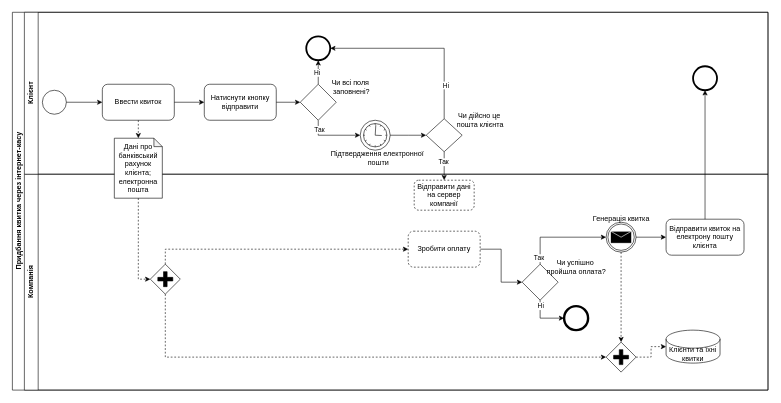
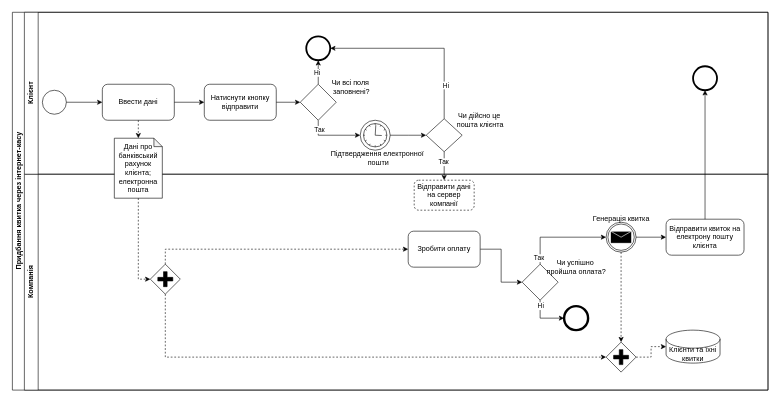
  <mxCell id="0" />
  <mxCell id="1" parent="0" />
  <mxCell id="2" value="Придбання квитка через інтернет-касу" style="swimlane;horizontal=0;whiteSpace=wrap;html=1;" vertex="1" parent="1"><mxGeometry x="20" y="20" width="1260" height="630" as="geometry" /></mxCell>
  <mxCell id="3" value="Компанія" style="swimlane;horizontal=0;whiteSpace=wrap;html=1;" vertex="1" parent="2"><mxGeometry x="20" y="270" width="1240" height="360" as="geometry" /></mxCell>
  <mxCell id="4" value="" style="ellipse;whiteSpace=wrap;html=1;aspect=fixed;strokeWidth=4;" vertex="1" parent="3"><mxGeometry x="900" y="220" width="40" height="40" as="geometry" /></mxCell>
  <mxCell id="5" style="edgeStyle=orthogonalEdgeStyle;rounded=0;orthogonalLoop=1;jettySize=auto;html=1;exitX=1;exitY=0.5;exitDx=0;exitDy=0;" edge="1" parent="3" source="6" target="7"><mxGeometry relative="1" as="geometry" /></mxCell>
- <mxCell id="6" value="Зробити оплату" style="rounded=1;whiteSpace=wrap;html=1;dashed=1;" vertex="1" parent="3"><mxGeometry x="640" y="95" width="120" height="60" as="geometry" /></mxCell>
+ <mxCell id="6" value="Зробити оплату" style="rounded=1;whiteSpace=wrap;html=1;" vertex="1" parent="3"><mxGeometry x="640" y="95" width="120" height="60" as="geometry" /></mxCell>
  <mxCell id="7" value="" style="rhombus;whiteSpace=wrap;html=1;" vertex="1" parent="3"><mxGeometry x="830" y="150" width="60" height="60" as="geometry" /></mxCell>
  <mxCell id="8" value="Чи успішно&amp;nbsp;&lt;div&gt;пройшла оплата?&lt;/div&gt;" style="text;html=1;align=center;verticalAlign=middle;resizable=0;points=[];autosize=1;strokeColor=none;fillColor=none;" vertex="1" parent="3"><mxGeometry x="860" y="135" width="120" height="40" as="geometry" /></mxCell>
  <mxCell id="9" value="" style="endArrow=classic;html=1;rounded=0;exitX=0.5;exitY=1;exitDx=0;exitDy=0;entryX=0;entryY=0.5;entryDx=0;entryDy=0;" edge="1" parent="3" source="7" target="4"><mxGeometry width="50" height="50" relative="1" as="geometry"><mxPoint x="1530" y="170" as="sourcePoint" /><mxPoint x="1390" y="330" as="targetPoint" /><Array as="points"><mxPoint x="860" y="240" /></Array></mxGeometry></mxCell>
  <mxCell id="10" value="Ні" style="edgeLabel;html=1;align=center;verticalAlign=middle;resizable=0;points=[];" vertex="1" connectable="0" parent="9"><mxGeometry x="-0.733" relative="1" as="geometry"><mxPoint as="offset" /></mxGeometry></mxCell>
  <mxCell id="11" value="" style="endArrow=classic;html=1;rounded=0;exitX=0.5;exitY=0;exitDx=0;exitDy=0;" edge="1" parent="3" source="7" target="16"><mxGeometry width="50" height="50" relative="1" as="geometry"><mxPoint x="1380" y="230" as="sourcePoint" /><mxPoint x="1230" y="100" as="targetPoint" /><Array as="points"><mxPoint x="860" y="105" /></Array></mxGeometry></mxCell>
  <mxCell id="12" value="&lt;div&gt;&lt;br&gt;&lt;/div&gt;" style="edgeLabel;html=1;align=center;verticalAlign=middle;resizable=0;points=[];" vertex="1" connectable="0" parent="11"><mxGeometry x="-0.606" y="-1" relative="1" as="geometry"><mxPoint as="offset" /></mxGeometry></mxCell>
  <mxCell id="13" value="Так" style="edgeLabel;html=1;align=center;verticalAlign=middle;resizable=0;points=[];" vertex="1" connectable="0" parent="11"><mxGeometry x="-0.854" y="3" relative="1" as="geometry"><mxPoint as="offset" /></mxGeometry></mxCell>
  <mxCell id="14" value="" style="points=[[0.25,0.25,0],[0.5,0,0],[0.75,0.25,0],[1,0.5,0],[0.75,0.75,0],[0.5,1,0],[0.25,0.75,0],[0,0.5,0]];shape=mxgraph.bpmn.gateway2;html=1;verticalLabelPosition=bottom;labelBackgroundColor=#ffffff;verticalAlign=top;align=center;perimeter=rhombusPerimeter;outlineConnect=0;outline=none;symbol=none;gwType=parallel;" vertex="1" parent="3"><mxGeometry x="970" y="280" width="50" height="50" as="geometry" /></mxCell>
  <mxCell id="15" value="Відправити дані на сервер компанії" style="rounded=1;whiteSpace=wrap;html=1;dashed=1;" vertex="1" parent="3"><mxGeometry x="650" y="10" width="100" height="50" as="geometry" /></mxCell>
  <mxCell id="16" value="" style="points=[[0.145,0.145,0],[0.5,0,0],[0.855,0.145,0],[1,0.5,0],[0.855,0.855,0],[0.5,1,0],[0.145,0.855,0],[0,0.5,0]];shape=mxgraph.bpmn.event;html=1;verticalLabelPosition=bottom;labelBackgroundColor=#ffffff;verticalAlign=top;align=center;perimeter=ellipsePerimeter;outlineConnect=0;aspect=fixed;outline=throwing;symbol=message;" vertex="1" parent="3"><mxGeometry x="970" y="80" width="50" height="50" as="geometry" /></mxCell>
  <mxCell id="17" value="Генерація квитка" style="text;html=1;align=center;verticalAlign=middle;resizable=0;points=[];autosize=1;strokeColor=none;fillColor=none;" vertex="1" parent="3"><mxGeometry x="935" y="60" width="120" height="30" as="geometry" /></mxCell>
  <mxCell id="18" style="edgeStyle=orthogonalEdgeStyle;rounded=0;orthogonalLoop=1;jettySize=auto;html=1;exitX=0.5;exitY=1;exitDx=0;exitDy=0;exitPerimeter=0;entryX=0.5;entryY=0;entryDx=0;entryDy=0;entryPerimeter=0;dashed=1;" edge="1" parent="3" source="16" target="14"><mxGeometry relative="1" as="geometry" /></mxCell>
  <mxCell id="19" style="edgeStyle=orthogonalEdgeStyle;rounded=0;orthogonalLoop=1;jettySize=auto;html=1;exitX=0.5;exitY=0;exitDx=0;exitDy=0;exitPerimeter=0;entryX=0;entryY=0.5;entryDx=0;entryDy=0;dashed=1;" edge="1" parent="3" source="20" target="6"><mxGeometry relative="1" as="geometry" /></mxCell>
  <mxCell id="20" value="" style="points=[[0.25,0.25,0],[0.5,0,0],[0.75,0.25,0],[1,0.5,0],[0.75,0.75,0],[0.5,1,0],[0.25,0.75,0],[0,0.5,0]];shape=mxgraph.bpmn.gateway2;html=1;verticalLabelPosition=bottom;labelBackgroundColor=#ffffff;verticalAlign=top;align=center;perimeter=rhombusPerimeter;outlineConnect=0;outline=none;symbol=none;gwType=parallel;" vertex="1" parent="3"><mxGeometry x="210" y="150" width="50" height="50" as="geometry" /></mxCell>
  <mxCell id="21" style="edgeStyle=orthogonalEdgeStyle;rounded=0;orthogonalLoop=1;jettySize=auto;html=1;exitX=0.5;exitY=1;exitDx=0;exitDy=0;exitPerimeter=0;entryX=0;entryY=0.5;entryDx=0;entryDy=0;entryPerimeter=0;dashed=1;" edge="1" parent="3" source="20" target="14"><mxGeometry relative="1" as="geometry" /></mxCell>
  <mxCell id="22" value="&lt;span style=&quot;background-color: initial;&quot;&gt;Клієнти та їхні квитки&lt;/span&gt;" style="shape=cylinder3;whiteSpace=wrap;html=1;boundedLbl=1;backgroundOutline=1;size=15;" vertex="1" parent="3"><mxGeometry x="1070" y="260" width="90" height="55" as="geometry" /></mxCell>
  <mxCell id="23" style="edgeStyle=orthogonalEdgeStyle;rounded=0;orthogonalLoop=1;jettySize=auto;html=1;entryX=0;entryY=0.5;entryDx=0;entryDy=0;entryPerimeter=0;dashed=1;" edge="1" parent="3" source="14" target="22"><mxGeometry relative="1" as="geometry" /></mxCell>
  <mxCell id="24" value="" style="edgeStyle=orthogonalEdgeStyle;rounded=0;orthogonalLoop=1;jettySize=auto;html=1;exitX=1;exitY=0.5;exitDx=0;exitDy=0;exitPerimeter=0;" edge="1" parent="3" source="16" target="25"><mxGeometry relative="1" as="geometry"><mxPoint x="1620" y="674.652" as="targetPoint" /><mxPoint x="1160" y="675" as="sourcePoint" /></mxGeometry></mxCell>
  <mxCell id="25" value="Відправити квиток на електрону пошту клієнта" style="rounded=1;whiteSpace=wrap;html=1;" vertex="1" parent="3"><mxGeometry x="1070" y="75" width="130" height="60" as="geometry" /></mxCell>
  <mxCell id="26" value="Клієнт" style="swimlane;horizontal=0;whiteSpace=wrap;html=1;startSize=23;" vertex="1" parent="2"><mxGeometry x="20" width="1240" height="270" as="geometry" /></mxCell>
  <mxCell id="27" value="" style="ellipse;whiteSpace=wrap;html=1;aspect=fixed;" vertex="1" parent="26"><mxGeometry x="30" y="130" width="40" height="40" as="geometry" /></mxCell>
- <mxCell id="28" value="Ввести квиток" style="rounded=1;whiteSpace=wrap;html=1;" vertex="1" parent="26"><mxGeometry x="130" y="120" width="120" height="60" as="geometry" /></mxCell>
+ <mxCell id="28" value="Ввести дані" style="rounded=1;whiteSpace=wrap;html=1;" vertex="1" parent="26"><mxGeometry x="130" y="120" width="120" height="60" as="geometry" /></mxCell>
  <mxCell id="29" value="Дані про банківський рахунок клієнта&lt;span style=&quot;background-color: initial;&quot;&gt;; електронна пошта&lt;/span&gt;" style="shape=note;whiteSpace=wrap;html=1;backgroundOutline=1;darkOpacity=0.05;size=14;" vertex="1" parent="26"><mxGeometry x="150" y="210" width="80" height="100" as="geometry" /></mxCell>
  <mxCell id="30" value="" style="endArrow=classic;html=1;rounded=0;exitX=1;exitY=0.5;exitDx=0;exitDy=0;entryX=0;entryY=0.5;entryDx=0;entryDy=0;" edge="1" parent="26" source="27" target="28"><mxGeometry width="50" height="50" relative="1" as="geometry"><mxPoint x="510" y="480" as="sourcePoint" /><mxPoint x="120" y="360" as="targetPoint" /></mxGeometry></mxCell>
  <mxCell id="31" value="Натиснути кнопку відправити" style="rounded=1;whiteSpace=wrap;html=1;" vertex="1" parent="26"><mxGeometry x="300" y="120" width="120" height="60" as="geometry" /></mxCell>
  <mxCell id="32" value="" style="endArrow=classic;html=1;rounded=0;exitX=1;exitY=0.5;exitDx=0;exitDy=0;" edge="1" parent="26" source="28" target="31"><mxGeometry width="50" height="50" relative="1" as="geometry"><mxPoint x="630" y="180" as="sourcePoint" /><mxPoint x="680" y="130" as="targetPoint" /></mxGeometry></mxCell>
  <mxCell id="33" style="edgeStyle=orthogonalEdgeStyle;rounded=0;orthogonalLoop=1;jettySize=auto;html=1;exitX=0.5;exitY=0;exitDx=0;exitDy=0;entryX=0.5;entryY=1;entryDx=0;entryDy=0;" edge="1" parent="26" source="37" target="40"><mxGeometry relative="1" as="geometry" /></mxCell>
  <mxCell id="34" value="Ні" style="edgeLabel;html=1;align=center;verticalAlign=middle;resizable=0;points=[];" vertex="1" connectable="0" parent="33"><mxGeometry x="0.002" y="3" relative="1" as="geometry"><mxPoint as="offset" /></mxGeometry></mxCell>
  <mxCell id="35" style="edgeStyle=orthogonalEdgeStyle;rounded=0;orthogonalLoop=1;jettySize=auto;html=1;exitX=0.5;exitY=1;exitDx=0;exitDy=0;entryX=0;entryY=0.5;entryDx=0;entryDy=0;entryPerimeter=0;" edge="1" parent="26" source="37" target="42"><mxGeometry relative="1" as="geometry"><mxPoint x="540" y="200" as="sourcePoint" /><mxPoint x="560" y="265" as="targetPoint" /><Array as="points"><mxPoint x="490" y="205" /></Array></mxGeometry></mxCell>
  <mxCell id="36" value="Так" style="edgeLabel;html=1;align=center;verticalAlign=middle;resizable=0;points=[];" vertex="1" connectable="0" parent="35"><mxGeometry x="-0.684" y="1" relative="1" as="geometry"><mxPoint as="offset" /></mxGeometry></mxCell>
  <mxCell id="37" value="" style="rhombus;whiteSpace=wrap;html=1;" vertex="1" parent="26"><mxGeometry x="460" y="120" width="60" height="60" as="geometry" /></mxCell>
  <mxCell id="38" value="" style="endArrow=classic;html=1;rounded=0;exitX=1;exitY=0.5;exitDx=0;exitDy=0;" edge="1" parent="26" source="31" target="37"><mxGeometry width="50" height="50" relative="1" as="geometry"><mxPoint x="640" y="220" as="sourcePoint" /><mxPoint x="690" y="170" as="targetPoint" /></mxGeometry></mxCell>
  <mxCell id="39" value="Чи всі поля&amp;nbsp;&lt;div&gt;заповнені?&lt;/div&gt;" style="text;html=1;align=center;verticalAlign=middle;resizable=0;points=[];autosize=1;strokeColor=none;fillColor=none;" vertex="1" parent="26"><mxGeometry x="500" y="105" width="90" height="40" as="geometry" /></mxCell>
  <mxCell id="40" value="" style="ellipse;whiteSpace=wrap;html=1;aspect=fixed;strokeWidth=3;" vertex="1" parent="26"><mxGeometry x="470" y="40" width="40" height="40" as="geometry" /></mxCell>
  <mxCell id="41" style="edgeStyle=orthogonalEdgeStyle;rounded=0;orthogonalLoop=1;jettySize=auto;html=1;exitX=0.5;exitY=1;exitDx=0;exitDy=0;entryX=0.5;entryY=0;entryDx=0;entryDy=0;entryPerimeter=0;dashed=1;" edge="1" parent="26" source="28" target="29"><mxGeometry relative="1" as="geometry" /></mxCell>
  <mxCell id="42" value="" style="points=[[0.145,0.145,0],[0.5,0,0],[0.855,0.145,0],[1,0.5,0],[0.855,0.855,0],[0.5,1,0],[0.145,0.855,0],[0,0.5,0]];shape=mxgraph.bpmn.event;html=1;verticalLabelPosition=bottom;labelBackgroundColor=#ffffff;verticalAlign=top;align=center;perimeter=ellipsePerimeter;outlineConnect=0;aspect=fixed;outline=standard;symbol=timer;" vertex="1" parent="26"><mxGeometry x="560" y="180" width="50" height="50" as="geometry" /></mxCell>
  <mxCell id="43" value="Підтвердження електронної&amp;nbsp;&lt;div&gt;пошти&lt;/div&gt;" style="text;html=1;align=center;verticalAlign=middle;resizable=0;points=[];autosize=1;strokeColor=none;fillColor=none;" vertex="1" parent="26"><mxGeometry x="500" y="223" width="180" height="40" as="geometry" /></mxCell>
  <mxCell id="44" style="edgeStyle=orthogonalEdgeStyle;rounded=0;orthogonalLoop=1;jettySize=auto;html=1;exitX=0.5;exitY=0;exitDx=0;exitDy=0;entryX=1;entryY=0.5;entryDx=0;entryDy=0;" edge="1" parent="26" source="46" target="40"><mxGeometry relative="1" as="geometry" /></mxCell>
  <mxCell id="45" value="Ні" style="edgeLabel;html=1;align=center;verticalAlign=middle;resizable=0;points=[];" vertex="1" connectable="0" parent="44"><mxGeometry x="-0.636" y="-2" relative="1" as="geometry"><mxPoint as="offset" /></mxGeometry></mxCell>
  <mxCell id="46" value="" style="rhombus;whiteSpace=wrap;html=1;" vertex="1" parent="26"><mxGeometry x="670" y="177.5" width="60" height="55" as="geometry" /></mxCell>
  <mxCell id="47" style="edgeStyle=orthogonalEdgeStyle;rounded=0;orthogonalLoop=1;jettySize=auto;html=1;exitX=1;exitY=0.5;exitDx=0;exitDy=0;exitPerimeter=0;" edge="1" parent="26" source="42"><mxGeometry relative="1" as="geometry"><mxPoint x="670" y="205" as="targetPoint" /><mxPoint x="620" y="265" as="sourcePoint" /></mxGeometry></mxCell>
  <mxCell id="48" value="Чи дійсно це&amp;nbsp;&lt;div&gt;пошта клієнта&lt;/div&gt;" style="text;html=1;align=center;verticalAlign=middle;resizable=0;points=[];autosize=1;strokeColor=none;fillColor=none;" vertex="1" parent="26"><mxGeometry x="710" y="160" width="100" height="40" as="geometry" /></mxCell>
  <mxCell id="49" value="" style="ellipse;whiteSpace=wrap;html=1;aspect=fixed;strokeWidth=3;" vertex="1" parent="26"><mxGeometry x="1115" y="90" width="40" height="40" as="geometry" /></mxCell>
  <mxCell id="50" style="edgeStyle=orthogonalEdgeStyle;rounded=0;orthogonalLoop=1;jettySize=auto;html=1;exitX=0.5;exitY=1;exitDx=0;exitDy=0;exitPerimeter=0;entryX=0;entryY=0.5;entryDx=0;entryDy=0;entryPerimeter=0;dashed=1;" edge="1" parent="2" source="29" target="20"><mxGeometry relative="1" as="geometry" /></mxCell>
  <mxCell id="51" style="edgeStyle=orthogonalEdgeStyle;rounded=0;orthogonalLoop=1;jettySize=auto;html=1;" edge="1" parent="2" source="46" target="15"><mxGeometry relative="1" as="geometry" /></mxCell>
  <mxCell id="52" value="Так" style="edgeLabel;html=1;align=center;verticalAlign=middle;resizable=0;points=[];" vertex="1" connectable="0" parent="51"><mxGeometry x="-0.27" y="-2" relative="1" as="geometry"><mxPoint as="offset" /></mxGeometry></mxCell>
  <mxCell id="53" style="edgeStyle=orthogonalEdgeStyle;rounded=0;orthogonalLoop=1;jettySize=auto;html=1;entryX=0.5;entryY=1;entryDx=0;entryDy=0;" edge="1" parent="2" source="25" target="49"><mxGeometry relative="1" as="geometry" /></mxCell>
